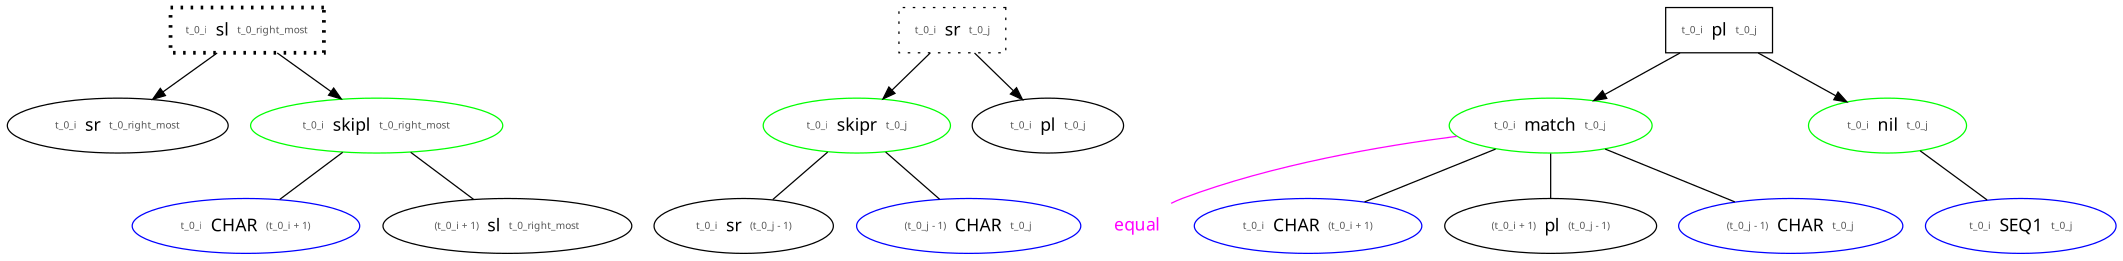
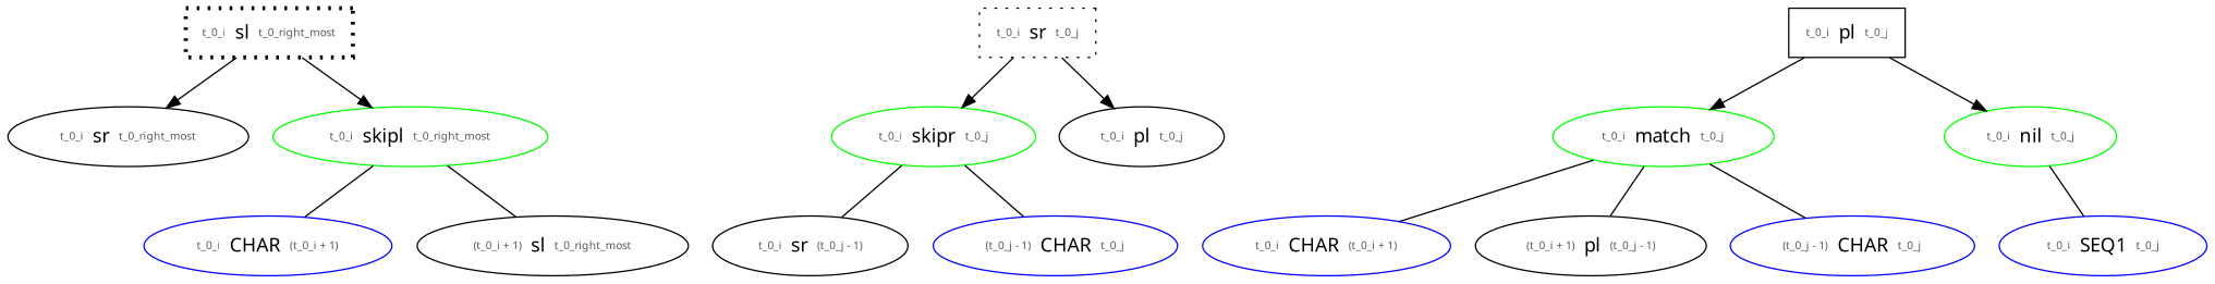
  digraph {
    fontname="Noto Sans"
    node [color=black fontname="Noto Sans"]
    edge [fontname="Noto Sans" arrowhead=none]
    n1 [label=<<table border='0'><tr><td><font point-size='8' color='#555555'>t_0_i</font></td><td>sl</td><td><font point-size='8' color='#555555'>t_0_right_most</font></td></tr></table>> penwidth=3 shape=box style=dotted]
    n2 [label=<<table border='0'><tr><td><font point-size='8' color='#555555'>t_0_i</font></td><td>sr</td><td><font point-size='8' color='#555555'>t_0_right_most</font></td></tr></table>>]
    n3 [color=green label=<<table border='0'><tr><td><font point-size='8' color='#555555'>t_0_i</font></td><td>skipl</td><td><font point-size='8' color='#555555'>t_0_right_most</font></td></tr></table>>]
    n4 [color=blue label=<<table border='0'><tr><td><font point-size='8' color='#555555'>t_0_i</font></td><td>CHAR</td><td><font point-size='8' color='#555555'>(t_0_i + 1)</font></td></tr></table>>]
    n5 [label=<<table border='0'><tr><td><font point-size='8' color='#555555'>(t_0_i + 1)</font></td><td>sl</td><td><font point-size='8' color='#555555'>t_0_right_most</font></td></tr></table>>]
    n6 [label=<<table border='0'><tr><td><font point-size='8' color='#555555'>t_0_i</font></td><td>sr</td><td><font point-size='8' color='#555555'>t_0_j</font></td></tr></table>> shape=box style=dotted]
    n7 [color=green label=<<table border='0'><tr><td><font point-size='8' color='#555555'>t_0_i</font></td><td>skipr</td><td><font point-size='8' color='#555555'>t_0_j</font></td></tr></table>>]
    n8 [label=<<table border='0'><tr><td><font point-size='8' color='#555555'>t_0_i</font></td><td>pl</td><td><font point-size='8' color='#555555'>t_0_j</font></td></tr></table>>]
    n9 [label=<<table border='0'><tr><td><font point-size='8' color='#555555'>t_0_i</font></td><td>sr</td><td><font point-size='8' color='#555555'>(t_0_j - 1)</font></td></tr></table>>]
    n10 [color=blue label=<<table border='0'><tr><td><font point-size='8' color='#555555'>(t_0_j - 1)</font></td><td>CHAR</td><td><font point-size='8' color='#555555'>t_0_j</font></td></tr></table>>]
    n11 [label=<<table border='0'><tr><td><font point-size='8' color='#555555'>t_0_i</font></td><td>pl</td><td><font point-size='8' color='#555555'>t_0_j</font></td></tr></table>> shape=box]
    n12 [color=green label=<<table border='0'><tr><td><font point-size='8' color='#555555'>t_0_i</font></td><td>match</td><td><font point-size='8' color='#555555'>t_0_j</font></td></tr></table>>]
    n13 [color=green label=<<table border='0'><tr><td><font point-size='8' color='#555555'>t_0_i</font></td><td>nil</td><td><font point-size='8' color='#555555'>t_0_j</font></td></tr></table>>]
-   n14 [fontcolor=magenta label=equal shape=none color=""]
    n15 [color=blue label=<<table border='0'><tr><td><font point-size='8' color='#555555'>t_0_i</font></td><td>CHAR</td><td><font point-size='8' color='#555555'>(t_0_i + 1)</font></td></tr></table>>]
    n16 [label=<<table border='0'><tr><td><font point-size='8' color='#555555'>(t_0_i + 1)</font></td><td>pl</td><td><font point-size='8' color='#555555'>(t_0_j - 1)</font></td></tr></table>>]
    n17 [color=blue label=<<table border='0'><tr><td><font point-size='8' color='#555555'>(t_0_j - 1)</font></td><td>CHAR</td><td><font point-size='8' color='#555555'>t_0_j</font></td></tr></table>>]
    n18 [color=blue label=<<table border='0'><tr><td><font point-size='8' color='#555555'>t_0_i</font></td><td>SEQ1</td><td><font point-size='8' color='#555555'>t_0_j</font></td></tr></table>>]
    n1 -> n2 [arrowhead=""]
    n1 -> n3 [arrowhead=""]
    n3 -> n4
    n3 -> n5
    n6 -> n7 [arrowhead=""]
    n6 -> n8 [arrowhead=""]
    n7 -> n9
    n7 -> n10
    n11 -> n12 [arrowhead=""]
    n11 -> n13 [arrowhead=""]
-   n12 -> n14 [color=magenta]
    n12 -> n15
    n12 -> n16
    n12 -> n17
    n13 -> n18
  }
